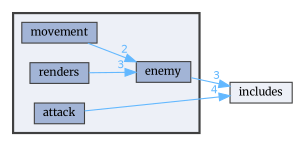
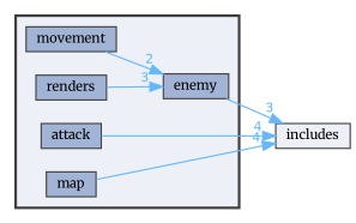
  digraph {
    compound=true
    fontname=Merriweather
    rankdir=LR
    node [color=grey25 fillcolor="#a2b4d6" fontname=Merriweather fontsize=10 shape=box style=filled]
    edge [color=steelblue1 fontcolor=steelblue1 fontname=Merriweather fontsize=10 headlabel=4 labeldistance=1.5 labelfontname=Helvetica labelfontsize=10]
    n1 [height=0.2 label=attack width=0.4]
    n2 [height=0.2 label=enemy width=0.4]
+   n3 [height=0.2 label=map width=0.4]
    n4 [height=0.2 label=movement width=0.4]
    n5 [height=0.2 label=renders width=0.4]
    n6 [fillcolor="#edf0f7" height=0.2 label=includes width=0.4]
    subgraph cluster_1 {
      bgcolor="#edf0f7"
      fontsize=10
      pencolor=grey25
      style="filled,bold"
      n1
      n2
+     n3
      n4
      n5
    }
    n1 -> n6
    n2 -> n6 [headlabel=3]
+   n3 -> n6
    n4 -> n2 [headlabel=2]
    n5 -> n2 [headlabel=3]
  }
